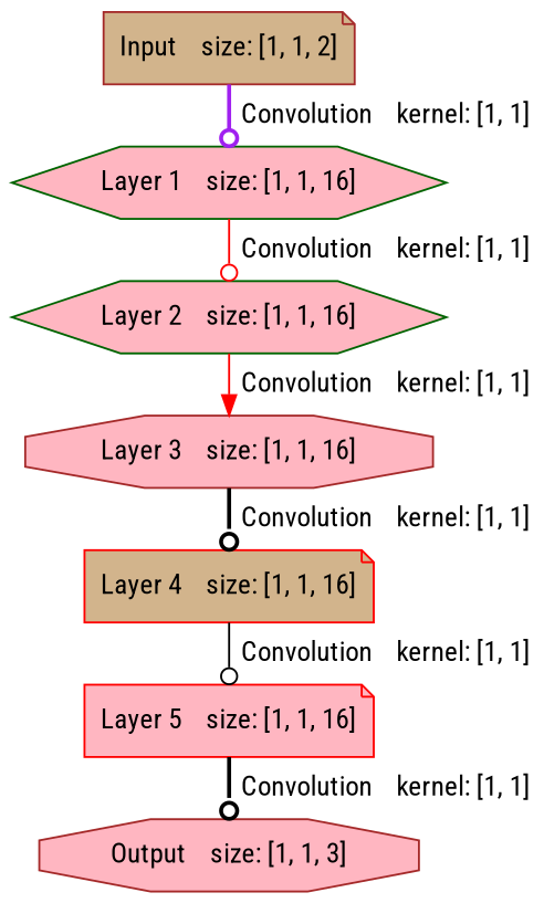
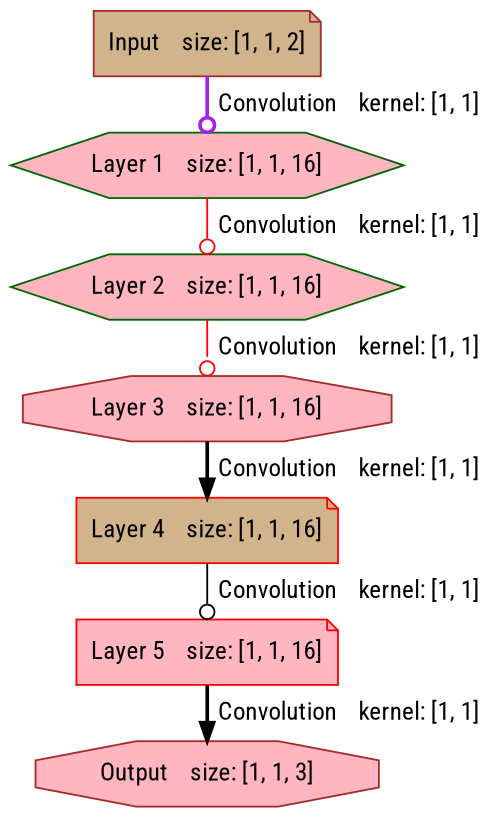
  digraph {
    fontname="Roboto Condensed"
    nodesep=0.005
    ranksep=0.005
    node [color=brown fillcolor=lightpink fontname="Roboto Condensed" nodesep=0.005 ranksep=0.005 shape=note style=filled]
    edge [arrowhead=odot color=black fontname="Roboto Condensed" nodesep=0.005 ranksep=0.005 style=bold weight=0.005]
    n1 [fillcolor=tan label="Input    size: [1, 1, 2]"]
    n2 [color=darkgreen label="Layer 1    size: [1, 1, 16]" shape=hexagon]
    n3 [color=darkgreen label="Layer 2    size: [1, 1, 16]" shape=hexagon]
    n4 [label="Layer 3    size: [1, 1, 16]" shape=octagon]
    n5 [color=red fillcolor=tan label="Layer 4    size: [1, 1, 16]"]
    n6 [color=red label="Layer 5    size: [1, 1, 16]"]
    n7 [label="Output    size: [1, 1, 3]" shape=octagon]
    n1 -> n2 [color=purple height=0.005 label="  Convolution    kernel: [1, 1]"]
    n2 -> n3 [color=red height=0.005 label="  Convolution    kernel: [1, 1]" style=solid]
-   n3 -> n4 [arrowhead=normal color=red height=0.005 label="  Convolution    kernel: [1, 1]" style=solid]
-   n4 -> n5 [height=0.005 label="  Convolution    kernel: [1, 1]"]
+   n3 -> n4 [color=red height=0.005 label="  Convolution    kernel: [1, 1]" style=solid]
+   n4 -> n5 [arrowhead=normal height=0.005 label="  Convolution    kernel: [1, 1]"]
    n5 -> n6 [height=0.005 label="  Convolution    kernel: [1, 1]" style=solid]
-   n6 -> n7 [height=0.005 label="  Convolution    kernel: [1, 1]"]
+   n6 -> n7 [arrowhead=normal height=0.005 label="  Convolution    kernel: [1, 1]"]
  }
